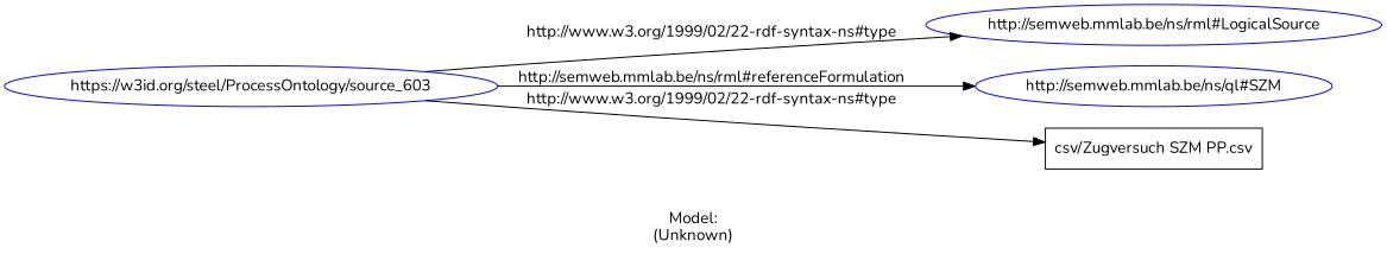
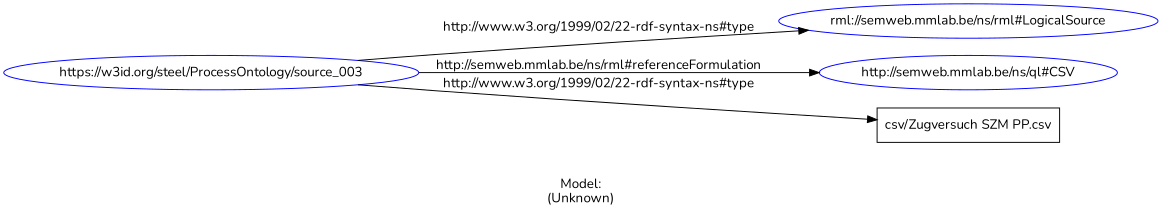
  digraph {
    fontname=Nunito
    label="\n\nModel:\n(Unknown)"
    rankdir=LR
    node [color=blue fontname=Nunito shape=ellipse]
    edge [fontname=Nunito]
-   n1 [label="https://w3id.org/steel/ProcessOntology/source_603"]
-   n2 [label="http://semweb.mmlab.be/ns/rml#LogicalSource"]
-   n3 [label="http://semweb.mmlab.be/ns/ql#SZM"]
+   n1 [label="https://w3id.org/steel/ProcessOntology/source_003"]
+   n2 [label="rml://semweb.mmlab.be/ns/rml#LogicalSource"]
+   n3 [label="http://semweb.mmlab.be/ns/ql#CSV"]
    n4 [label="csv/Zugversuch SZM PP.csv" shape=record color=""]
    n1 -> n2 [label="http://www.w3.org/1999/02/22-rdf-syntax-ns#type"]
    n1 -> n3 [label="http://semweb.mmlab.be/ns/rml#referenceFormulation"]
    n1 -> n4 [label="http://www.w3.org/1999/02/22-rdf-syntax-ns#type"]
  }
